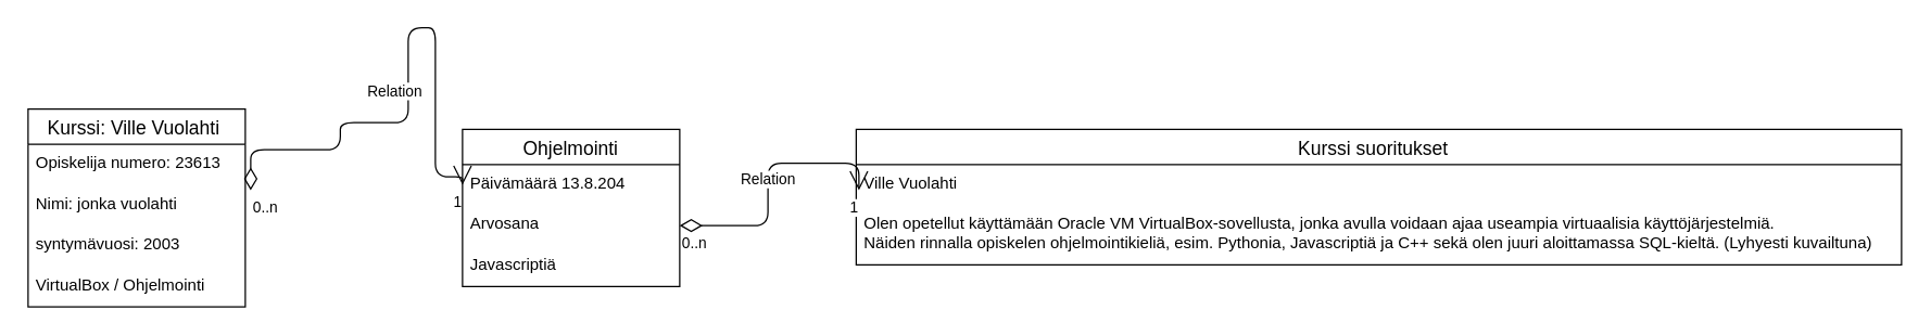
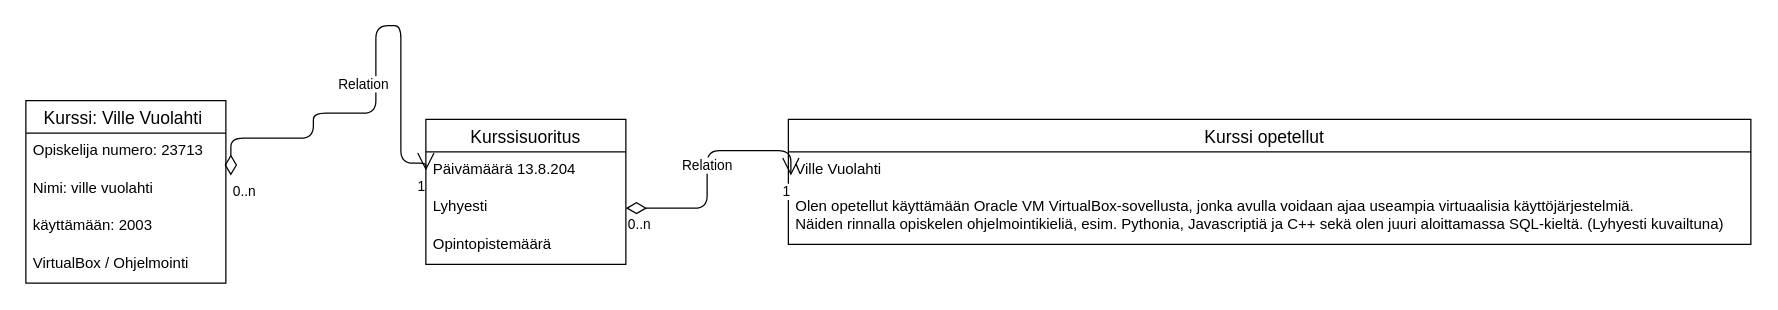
  <mxCell id="0" />
  <mxCell id="1" parent="0" />
  <mxCell id="2" value="Relation" style="endArrow=open;html=1;endSize=12;startArrow=diamondThin;startSize=14;startFill=0;edgeStyle=orthogonalEdgeStyle;entryX=0;entryY=0.5;entryDx=0;entryDy=0;" edge="1" parent="1" target="11"><mxGeometry x="-0.038" y="10" relative="1" as="geometry"><mxPoint x="184" y="140" as="sourcePoint" /><mxPoint x="320" y="79" as="targetPoint" /><Array as="points"><mxPoint x="184" y="110" /><mxPoint x="250" y="110" /><mxPoint x="250" y="90" /><mxPoint x="300" y="90" /><mxPoint x="300" y="20" /><mxPoint x="320" y="20" /><mxPoint x="320" y="130" /><mxPoint x="340" y="130" /></Array><mxPoint as="offset" /></mxGeometry></mxCell>
  <mxCell id="3" value="0..n" style="edgeLabel;resizable=0;html=1;align=left;verticalAlign=top;" connectable="0" vertex="1" parent="2"><mxGeometry x="-1" relative="1" as="geometry" /></mxCell>
  <mxCell id="4" value="1" style="edgeLabel;resizable=0;html=1;align=right;verticalAlign=top;" connectable="0" vertex="1" parent="2"><mxGeometry x="1" relative="1" as="geometry" /></mxCell>
  <mxCell id="5" value="Kurssi: Ville Vuolahti " style="swimlane;fontStyle=0;childLayout=stackLayout;horizontal=1;startSize=26;horizontalStack=0;resizeParent=1;resizeParentMax=0;resizeLast=0;collapsible=1;marginBottom=0;align=center;fontSize=14;" vertex="1" parent="1"><mxGeometry x="20" y="80" width="160" height="146" as="geometry" /></mxCell>
- <mxCell id="6" value="Opiskelija numero: 23613" style="text;strokeColor=none;fillColor=none;spacingLeft=4;spacingRight=4;overflow=hidden;rotatable=0;points=[[0,0.5],[1,0.5]];portConstraint=eastwest;fontSize=12;" vertex="1" parent="5"><mxGeometry y="26" width="160" height="30" as="geometry" /></mxCell>
- <mxCell id="7" value="Nimi: jonka vuolahti " style="text;strokeColor=none;fillColor=none;spacingLeft=4;spacingRight=4;overflow=hidden;rotatable=0;points=[[0,0.5],[1,0.5]];portConstraint=eastwest;fontSize=12;" vertex="1" parent="5"><mxGeometry y="56" width="160" height="30" as="geometry" /></mxCell>
- <mxCell id="8" value="syntymävuosi: 2003 " style="text;strokeColor=none;fillColor=none;spacingLeft=4;spacingRight=4;overflow=hidden;rotatable=0;points=[[0,0.5],[1,0.5]];portConstraint=eastwest;fontSize=12;" vertex="1" parent="5"><mxGeometry y="86" width="160" height="30" as="geometry" /></mxCell>
+ <mxCell id="6" value="Opiskelija numero: 23713" style="text;strokeColor=none;fillColor=none;spacingLeft=4;spacingRight=4;overflow=hidden;rotatable=0;points=[[0,0.5],[1,0.5]];portConstraint=eastwest;fontSize=12;" vertex="1" parent="5"><mxGeometry y="26" width="160" height="30" as="geometry" /></mxCell>
+ <mxCell id="7" value="Nimi: ville vuolahti " style="text;strokeColor=none;fillColor=none;spacingLeft=4;spacingRight=4;overflow=hidden;rotatable=0;points=[[0,0.5],[1,0.5]];portConstraint=eastwest;fontSize=12;" vertex="1" parent="5"><mxGeometry y="56" width="160" height="30" as="geometry" /></mxCell>
+ <mxCell id="8" value="käyttämään: 2003 " style="text;strokeColor=none;fillColor=none;spacingLeft=4;spacingRight=4;overflow=hidden;rotatable=0;points=[[0,0.5],[1,0.5]];portConstraint=eastwest;fontSize=12;" vertex="1" parent="5"><mxGeometry y="86" width="160" height="30" as="geometry" /></mxCell>
  <mxCell id="9" value="VirtualBox / Ohjelmointi " style="text;strokeColor=none;fillColor=none;spacingLeft=4;spacingRight=4;overflow=hidden;rotatable=0;points=[[0,0.5],[1,0.5]];portConstraint=eastwest;fontSize=12;" vertex="1" parent="5"><mxGeometry y="116" width="160" height="30" as="geometry" /></mxCell>
- <mxCell id="10" value="Ohjelmointi" style="swimlane;fontStyle=0;childLayout=stackLayout;horizontal=1;startSize=26;horizontalStack=0;resizeParent=1;resizeParentMax=0;resizeLast=0;collapsible=1;marginBottom=0;align=center;fontSize=14;" vertex="1" parent="1"><mxGeometry x="340" y="95" width="160" height="116" as="geometry" /></mxCell>
+ <mxCell id="10" value="Kurssisuoritus" style="swimlane;fontStyle=0;childLayout=stackLayout;horizontal=1;startSize=26;horizontalStack=0;resizeParent=1;resizeParentMax=0;resizeLast=0;collapsible=1;marginBottom=0;align=center;fontSize=14;" vertex="1" parent="1"><mxGeometry x="340" y="95" width="160" height="116" as="geometry" /></mxCell>
  <mxCell id="11" value="Päivämäärä 13.8.204" style="text;strokeColor=none;fillColor=none;spacingLeft=4;spacingRight=4;overflow=hidden;rotatable=0;points=[[0,0.5],[1,0.5]];portConstraint=eastwest;fontSize=12;" vertex="1" parent="10"><mxGeometry y="26" width="160" height="30" as="geometry" /></mxCell>
- <mxCell id="12" value="Arvosana" style="text;strokeColor=none;fillColor=none;spacingLeft=4;spacingRight=4;overflow=hidden;rotatable=0;points=[[0,0.5],[1,0.5]];portConstraint=eastwest;fontSize=12;" vertex="1" parent="10"><mxGeometry y="56" width="160" height="30" as="geometry" /></mxCell>
- <mxCell id="13" value="Javascriptiä" style="text;strokeColor=none;fillColor=none;spacingLeft=4;spacingRight=4;overflow=hidden;rotatable=0;points=[[0,0.5],[1,0.5]];portConstraint=eastwest;fontSize=12;" vertex="1" parent="10"><mxGeometry y="86" width="160" height="30" as="geometry" /></mxCell>
- <mxCell id="14" value="Kurssi suoritukset  " style="swimlane;fontStyle=0;childLayout=stackLayout;horizontal=1;startSize=26;horizontalStack=0;resizeParent=1;resizeParentMax=0;resizeLast=0;collapsible=1;marginBottom=0;align=center;fontSize=14;" vertex="1" parent="1"><mxGeometry x="630" y="95" width="770" height="100" as="geometry" /></mxCell>
+ <mxCell id="12" value="Lyhyesti" style="text;strokeColor=none;fillColor=none;spacingLeft=4;spacingRight=4;overflow=hidden;rotatable=0;points=[[0,0.5],[1,0.5]];portConstraint=eastwest;fontSize=12;" vertex="1" parent="10"><mxGeometry y="56" width="160" height="30" as="geometry" /></mxCell>
+ <mxCell id="13" value="Opintopistemäärä" style="text;strokeColor=none;fillColor=none;spacingLeft=4;spacingRight=4;overflow=hidden;rotatable=0;points=[[0,0.5],[1,0.5]];portConstraint=eastwest;fontSize=12;" vertex="1" parent="10"><mxGeometry y="86" width="160" height="30" as="geometry" /></mxCell>
+ <mxCell id="14" value="Kurssi opetellut  " style="swimlane;fontStyle=0;childLayout=stackLayout;horizontal=1;startSize=26;horizontalStack=0;resizeParent=1;resizeParentMax=0;resizeLast=0;collapsible=1;marginBottom=0;align=center;fontSize=14;" vertex="1" parent="1"><mxGeometry x="630" y="95" width="770" height="100" as="geometry" /></mxCell>
  <mxCell id="15" value="Ville Vuolahti " style="text;strokeColor=none;fillColor=none;spacingLeft=4;spacingRight=4;overflow=hidden;rotatable=0;points=[[0,0.5],[1,0.5]];portConstraint=eastwest;fontSize=12;" vertex="1" parent="14"><mxGeometry y="26" width="770" height="30" as="geometry" /></mxCell>
  <mxCell id="16" value="Olen opetellut käyttämään Oracle VM VirtualBox-sovellusta, jonka avulla voidaan ajaa useampia virtuaalisia käyttöjärjestelmiä. &#10;Näiden rinnalla opiskelen ohjelmointikieliä, esim. Pythonia, Javascriptiä ja C++ sekä olen juuri aloittamassa SQL-kieltä. (Lyhyesti kuvailtuna)" style="text;strokeColor=none;fillColor=none;spacingLeft=4;spacingRight=4;overflow=hidden;rotatable=0;points=[[0,0.5],[1,0.5]];portConstraint=eastwest;fontSize=12;" vertex="1" parent="14"><mxGeometry y="56" width="770" height="44" as="geometry" /></mxCell>
  <mxCell id="17" value="Relation" style="endArrow=open;html=1;endSize=12;startArrow=diamondThin;startSize=14;startFill=0;edgeStyle=orthogonalEdgeStyle;" edge="1" parent="1" source="12"><mxGeometry relative="1" as="geometry"><mxPoint x="510" y="160" as="sourcePoint" /><mxPoint x="632" y="140" as="targetPoint" /><Array as="points"><mxPoint x="565" y="166" /><mxPoint x="565" y="120" /><mxPoint x="632" y="120" /></Array></mxGeometry></mxCell>
  <mxCell id="18" value="0..n" style="edgeLabel;resizable=0;html=1;align=left;verticalAlign=top;" connectable="0" vertex="1" parent="17"><mxGeometry x="-1" relative="1" as="geometry" /></mxCell>
  <mxCell id="19" value="1" style="edgeLabel;resizable=0;html=1;align=right;verticalAlign=top;" connectable="0" vertex="1" parent="17"><mxGeometry x="1" relative="1" as="geometry" /></mxCell>
